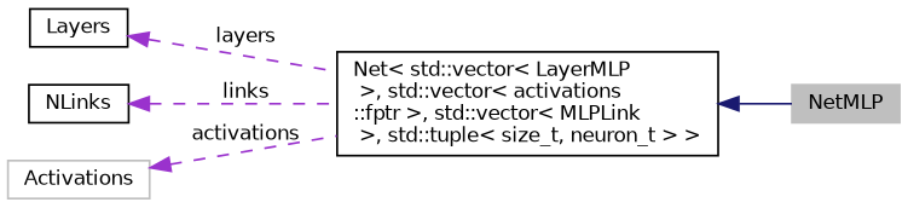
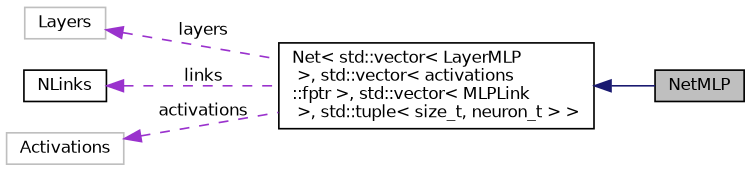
  digraph {
    rankdir=LR
    node [color=black fillcolor=white fontname=Helvetica fontsize=10 shape=record style=filled]
    edge [color=darkorchid3 dir=back fontname=Helvetica fontsize=10 labelfontname=Helvetica labelfontsize=10 style=dashed]
-   n1 [color=grey75 fillcolor=grey75 fontcolor=black height=0.2 label=NetMLP width=0.4]
+   n1 [fillcolor=grey75 fontcolor=black height=0.2 label=NetMLP width=0.4]
    n2 [height=0.2 label="Net\< std::vector\< LayerMLP\l \>, std::vector\< activations\l::fptr \>, std::vector\< MLPLink\l \>, std::tuple\< size_t, neuron_t \> \>" width=0.4]
-   n3 [height=0.2 label=Layers width=0.4]
+   n3 [color=grey75 height=0.2 label=Layers width=0.4]
    n4 [height=0.2 label=NLinks width=0.4]
    n5 [color=grey75 height=0.2 label=Activations width=0.4]
    n2 -> n1 [color=midnightblue style=solid]
    n3 -> n2 [label=" layers"]
    n4 -> n2 [label=" links"]
    n5 -> n2 [label=" activations"]
  }
